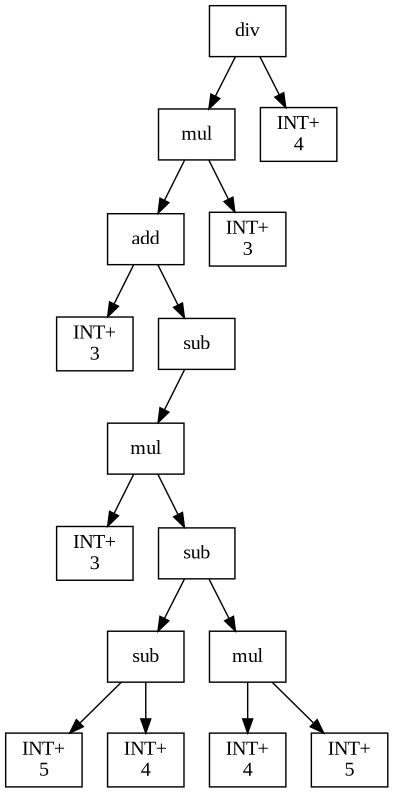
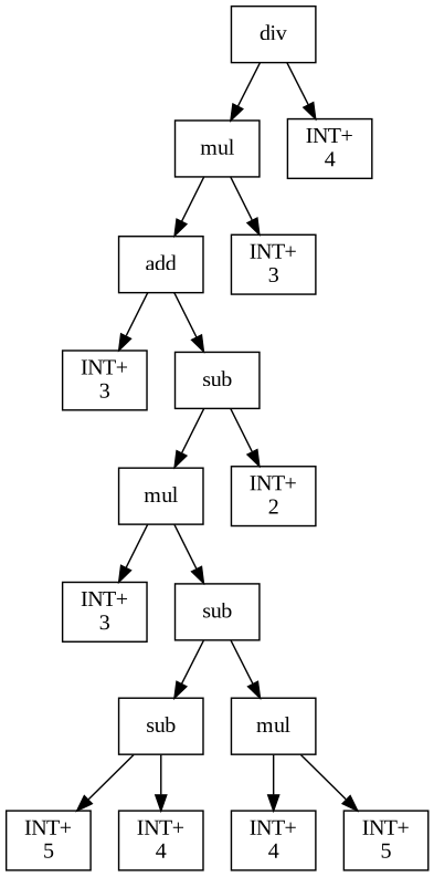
  digraph {
    fontname="Liberation Serif"
    node [shape=box fontname="Liberation Serif"]
    edge [fontname="Liberation Serif"]
    n1 [label=div]
    n2 [label=mul]
    n3 [label="INT+\n4"]
    n4 [label=add]
    n5 [label="INT+\n3"]
    n6 [label="INT+\n3"]
    n7 [label=sub]
    n8 [label=mul]
+   n9 [label="INT+\n2"]
    n10 [label="INT+\n3"]
    n11 [label=sub]
    n12 [label=sub]
    n13 [label=mul]
    n14 [label="INT+\n5"]
    n15 [label="INT+\n4"]
    n16 [label="INT+\n4"]
    n17 [label="INT+\n5"]
    n1 -> n2
    n1 -> n3
    n2 -> n4
    n2 -> n5
    n4 -> n6
    n4 -> n7
    n7 -> n8
+   n7 -> n9
    n8 -> n10
    n8 -> n11
    n11 -> n12
    n11 -> n13
    n12 -> n14
    n12 -> n15
    n13 -> n16
    n13 -> n17
  }
